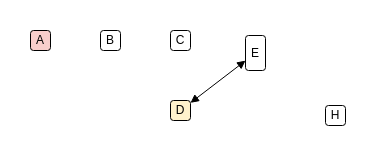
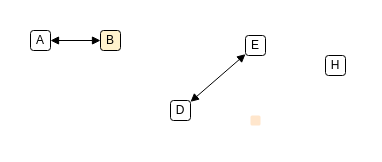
  <mxCell id="0" />
  <mxCell id="1" parent="0" />
  <mxCell style="verticalAlign=top;aspect=fixed;align=center;spacingLeft=5;spacingRight=5;spacingBottom=5;strokeColor=none;" id="2" parent="1" value=" " vertex="1"><mxGeometry as="geometry" width="340" height="120" x="20" y="20" /></mxCell>
  <mxCell style="verticalAlign=top;aspect=fixed;align=center;spacingLeft=5;spacingRight=5;spacingBottom=5;noLabel=1;opacity=0;" id="3" parent="2" value="Column" vertex="1"><mxGeometry as="geometry" width="90" height="100" x="10" y="10" /></mxCell>
- <mxCell style="rounded=1;whiteSpace=wrap;verticalAlign=middle;align=center;fillColor=#f8cecc;" id="4" parent="3" value="A" vertex="1"><mxGeometry width="20" height="20" as="geometry" x="0" y="0" /></mxCell>
- <mxCell style="rounded=1;whiteSpace=wrap;verticalAlign=middle;align=center;" id="5" parent="3" value="B" vertex="1"><mxGeometry width="20" height="20" as="geometry" x="70" y="0" /></mxCell>
+ <mxCell style="rounded=1;whiteSpace=wrap;verticalAlign=middle;align=center;" id="4" parent="3" value="A" vertex="1"><mxGeometry width="20" height="20" as="geometry" x="0" y="0" /></mxCell>
+ <mxCell style="rounded=1;whiteSpace=wrap;verticalAlign=middle;align=center;fillColor=#fff2cc;" id="5" parent="3" value="B" vertex="1"><mxGeometry width="20" height="20" as="geometry" x="70" y="0" /></mxCell>
  <mxCell style="verticalAlign=top;aspect=fixed;align=center;spacingLeft=5;spacingRight=5;spacingBottom=5;noLabel=1;opacity=0;" id="6" parent="2" value="Row" vertex="1"><mxGeometry as="geometry" width="20" height="100" x="150" y="10" /></mxCell>
- <mxCell style="rounded=1;whiteSpace=wrap;verticalAlign=middle;align=center;" id="7" parent="6" value="C" vertex="1"><mxGeometry width="20" height="20" as="geometry" x="0" y="0" /></mxCell>
- <mxCell style="rounded=1;whiteSpace=wrap;verticalAlign=middle;align=center;fillColor=#fff2cc;" id="8" parent="6" value="D" vertex="1"><mxGeometry width="20" height="20" as="geometry" x="0" y="70" /></mxCell>
+ <mxCell style="rounded=1;whiteSpace=wrap;verticalAlign=middle;align=center;" id="8" parent="6" value="D" vertex="1"><mxGeometry width="20" height="20" as="geometry" x="0" y="70" /></mxCell>
  <mxCell style="verticalAlign=top;aspect=fixed;align=center;spacingLeft=5;spacingRight=5;spacingBottom=5;noLabel=1;opacity=0;" id="9" parent="2" value="Column" vertex="1"><mxGeometry as="geometry" width="110" height="100" x="220" y="10" /></mxCell>
  <mxCell style="verticalAlign=top;aspect=fixed;align=center;spacingLeft=5;spacingRight=5;spacingBottom=5;noLabel=1;opacity=0;" id="10" parent="9" value="Row" vertex="1"><mxGeometry width="30" height="100" as="geometry" x="0" y="0" /></mxCell>
- <mxCell style="rounded=1;whiteSpace=wrap;verticalAlign=middle;align=center;" id="11" parent="10" value="E" vertex="1"><mxGeometry x="5" y="5" width="20" height="35" as="geometry" /></mxCell>
- <mxCell style="rounded=1;whiteSpace=wrap;verticalAlign=middle;align=center;strokeColor=transparent;fontColor=transparent;" id="12" parent="10" value="F" vertex="1"><mxGeometry width="10" height="10" as="geometry" x="10" y="85" /></mxCell>
+ <mxCell style="rounded=1;whiteSpace=wrap;verticalAlign=middle;align=center;" id="11" parent="10" value="E" vertex="1"><mxGeometry width="20" height="20" as="geometry" x="5" y="5" /></mxCell>
+ <mxCell style="rounded=1;whiteSpace=wrap;verticalAlign=middle;align=center;strokeColor=transparent;fontColor=transparent;fillColor=#ffe6cc;" id="12" parent="10" value="F" vertex="1"><mxGeometry width="10" height="10" as="geometry" x="10" y="85" /></mxCell>
  <mxCell style="verticalAlign=top;aspect=fixed;align=center;spacingLeft=5;spacingRight=5;spacingBottom=5;noLabel=1;opacity=0;" id="13" parent="9" value="Row" vertex="1"><mxGeometry width="30" height="100" as="geometry" x="80" y="0" /></mxCell>
  <mxCell style="rounded=1;whiteSpace=wrap;verticalAlign=middle;align=center;strokeColor=transparent;fontColor=transparent;" id="14" parent="13" value="G" vertex="1"><mxGeometry width="10" height="10" as="geometry" x="10" y="5" /></mxCell>
- <mxCell style="rounded=1;whiteSpace=wrap;verticalAlign=middle;align=center;" id="15" parent="13" value="H" vertex="1"><mxGeometry width="20" height="20" as="geometry" x="5" y="75" /></mxCell>
+ <mxCell style="rounded=1;whiteSpace=wrap;verticalAlign=middle;align=center;" id="15" parent="13" value="H" vertex="1"><mxGeometry x="5" y="25" width="20" height="20" as="geometry" /></mxCell>
+ <mxCell id="16" source="4" target="5" parent="1" edge="1" style="endArrow=block;startArrow=block;endFill=1;startFill=1;html=1;"><mxGeometry relative="1" as="geometry" /></mxCell>
  <mxCell id="17" source="11" target="8" parent="1" edge="1" style="endArrow=block;startArrow=block;endFill=1;startFill=1;html=1;"><mxGeometry relative="1" as="geometry" /></mxCell>
